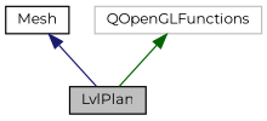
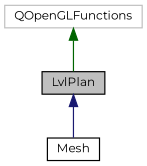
  digraph {
    fontname=Montserrat
    node [color=black fillcolor=white fontname=Montserrat fontsize=10 shape=record style=filled]
    edge [dir=back fontname=Montserrat fontsize=10 labelfontname=Helvetica labelfontsize=10 style=solid]
    n1 [fillcolor=grey75 fontcolor=black height=0.2 label=LvlPlan width=0.4]
    n2 [height=0.2 label=Mesh width=0.4]
    n3 [color=grey75 height=0.2 label=QOpenGLFunctions width=0.4]
-   n2 -> n1 [color=midnightblue]
+   n1 -> n2 [color=midnightblue]
    n3 -> n1 [color=darkgreen]
  }
